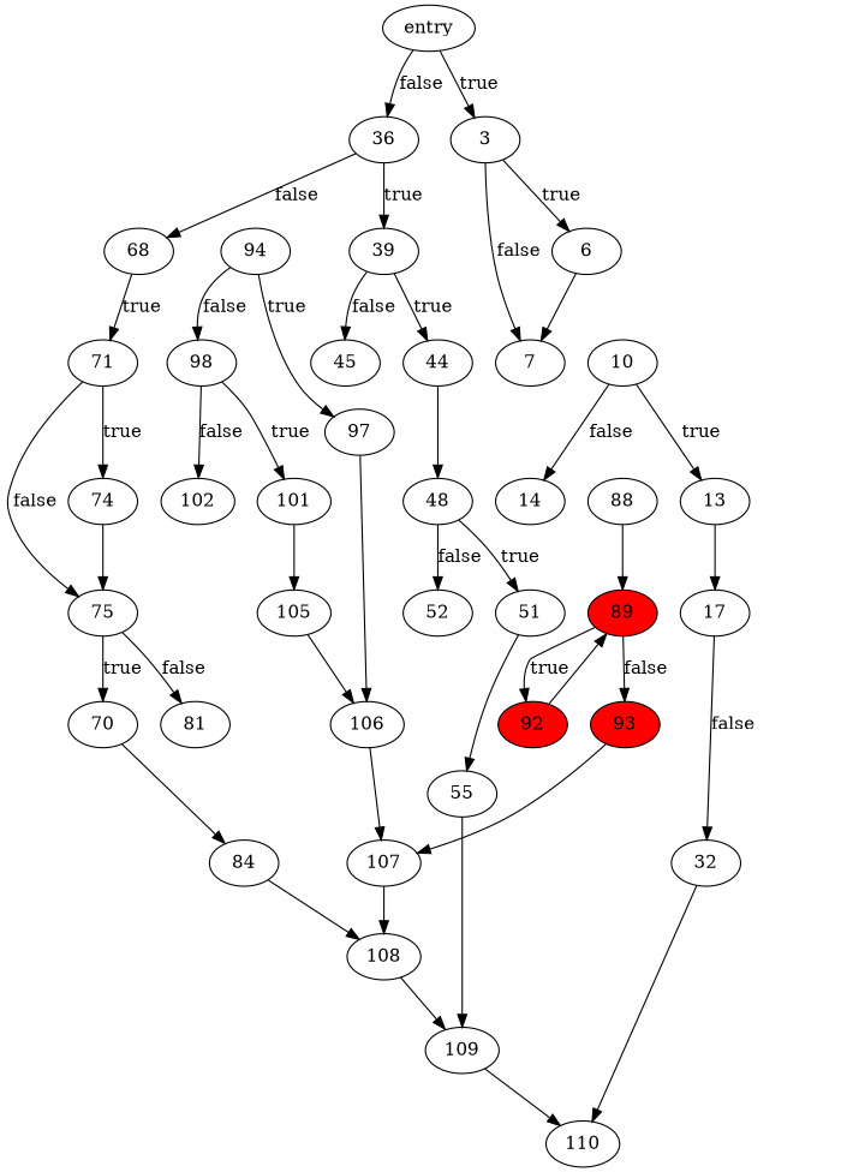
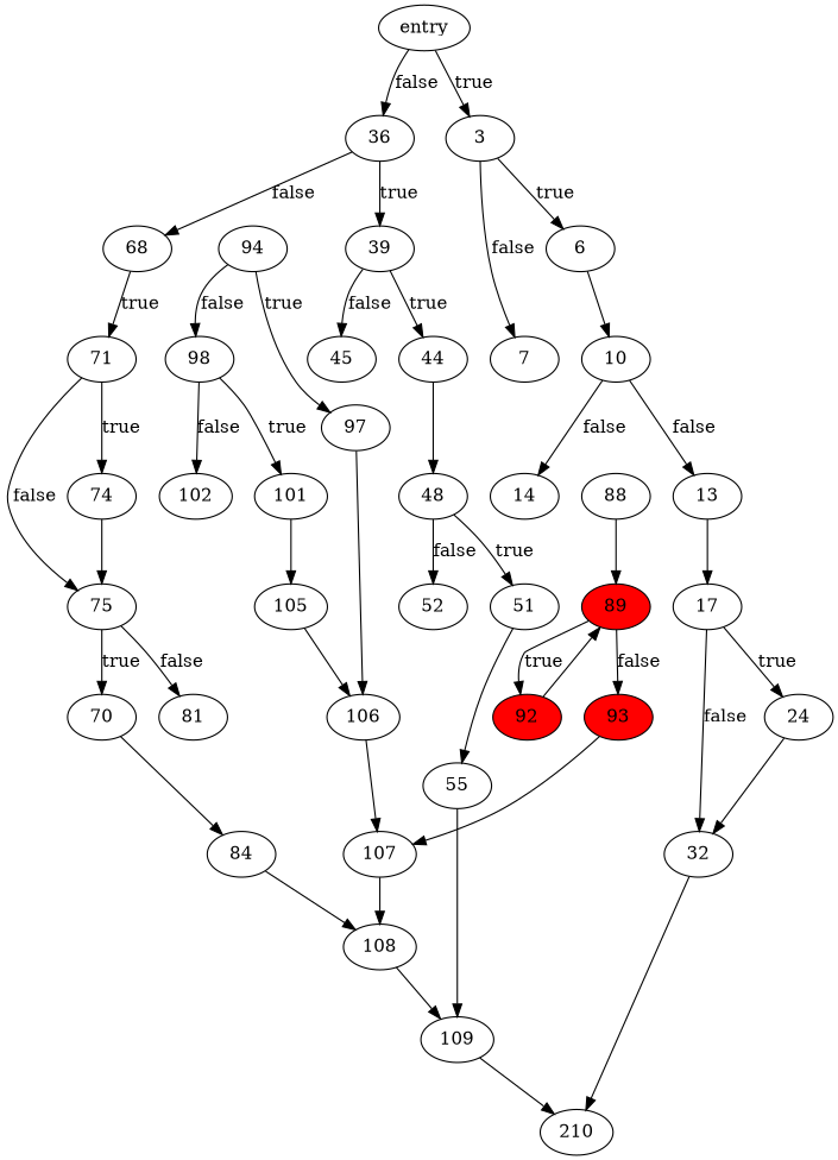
  digraph {
    node [fillcolor=white style=filled]
    n1 [label=entry]
    36
    3
    68
    39
    7
    6
    71
    45
    44
    10
    14
    13
    17
    32
-   110
+   24
+   110 [label=210]
    75
    74
    48
    52
    51
    55
    109
    94
    98
    97
    89 [fillcolor=red]
    88
    81
    n31 [label=70]
    84
    108
    102
    101
    106
    93 [fillcolor=red]
    92 [fillcolor=red]
    107
    105
    n1 -> 36 [label=false]
    n1 -> 3 [label=true]
    36 -> 68 [label=false]
    36 -> 39 [label=true]
    3 -> 7 [label=false]
    3 -> 6 [label=true]
    68 -> 71 [label=true]
    39 -> 45 [label=false]
    39 -> 44 [label=true]
-   6 -> 7
+   6 -> 10
    71 -> 75 [label=false]
    71 -> 74 [label=true]
    44 -> 48
    10 -> 14 [label=false]
-   10 -> 13 [label=true]
+   10 -> 13 [label=false]
    13 -> 17
    17 -> 32 [label=false]
+   17 -> 24 [label=true]
    32 -> 110
+   24 -> 32
    75 -> 81 [label=false]
    75 -> n31 [label=true]
    74 -> 75
    48 -> 52 [label=false]
    48 -> 51 [label=true]
    51 -> 55
    55 -> 109
    109 -> 110
    94 -> 98 [label=false]
    94 -> 97 [label=true]
    98 -> 102 [label=false]
    98 -> 101 [label=true]
    97 -> 106
    89 -> 93 [label=false]
    89 -> 92 [label=true]
    88 -> 89
    n31 -> 84
    84 -> 108
    108 -> 109
    101 -> 105
    106 -> 107
    93 -> 107
    92 -> 89
    107 -> 108
    105 -> 106
  }
